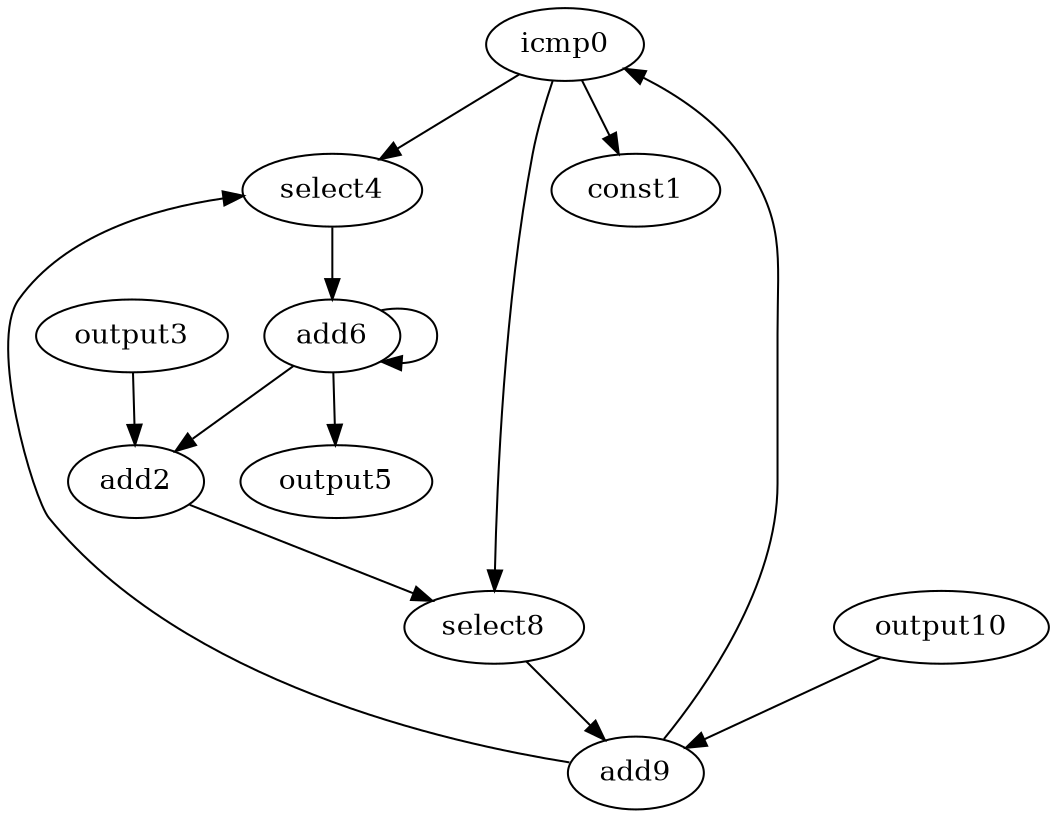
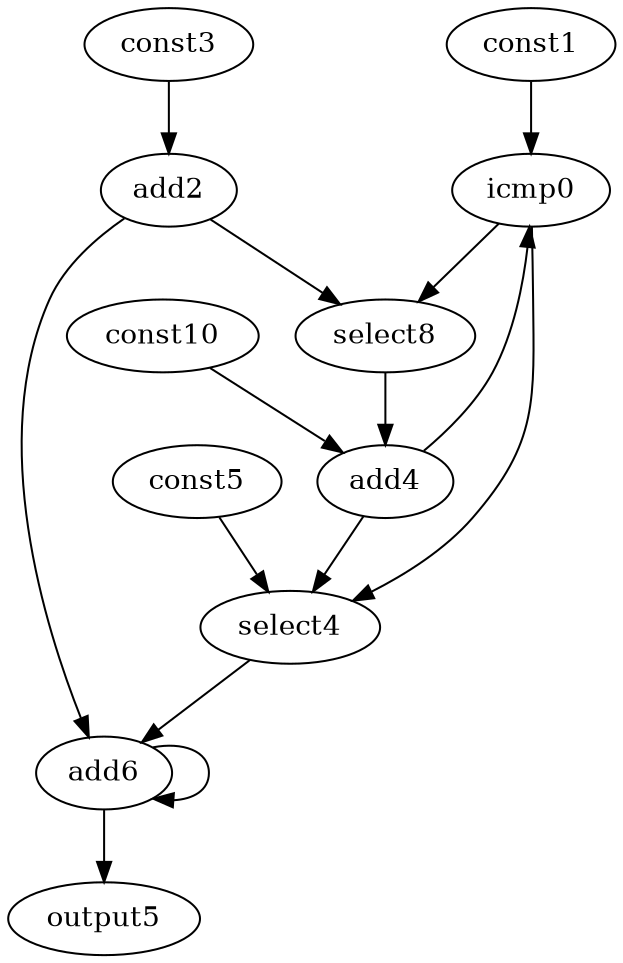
  digraph {
    node [opcode=const]
    edge [operand=0]
    icmp0 [opcode=icmp]
    select4 [opcode=select]
    select8 [opcode=select]
    add6 [opcode=add]
-   add9 [opcode=add]
+   add9 [opcode=add label=add4]
    const1
    add2 [opcode=add]
-   const3 [label=output3]
+   const3
    n9 [label=output5 opcode=output]
-   const10 [label=output10]
+   const5
+   const10
    icmp0 -> select4
    icmp0 -> select8
    select4 -> add6
    select8 -> add9
    add6 -> add6 [operand=1]
-   add6 -> add2
+   add2 -> add6
    add6 -> n9
    add9 -> icmp0
    add9 -> select4 [operand=2]
-   icmp0 -> const1 [operand=1]
+   const1 -> icmp0 [operand=1]
    add2 -> select8 [operand=1]
    const3 -> add2 [operand=1]
+   const5 -> select4 [operand=1]
    const10 -> add9 [operand=1]
  }
